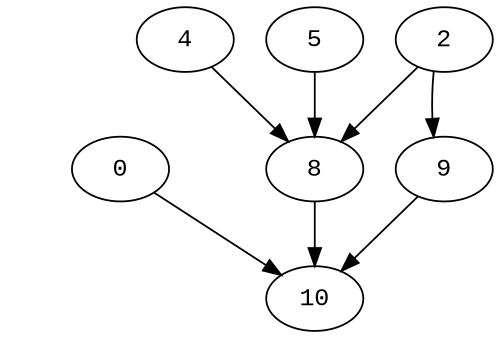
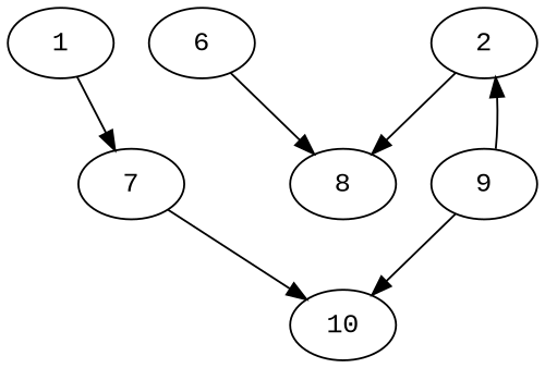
  digraph {
    fontname="Liberation Mono"
    node [alpha=0.17 fontname="Liberation Mono"]
    edge [fontname="Liberation Mono"]
-   7 [alpha=0.18 expect_size=10773504 label=0]
+   1 [expect_size=41679872]
+   7 [alpha=0.18 expect_size=10773504]
    10 [alpha=0.09 expect_size=48368640]
    2 [expect_size=25700352]
    8 [alpha=0.18 expect_size=28618752]
    9 [alpha=0.07 expect_size=36422656]
-   4 [alpha=0.06 expect_size=16736256]
-   5 [alpha=0.05 expect_size=14694400]
+   4 [alpha=0.06 expect_size=16736256 label=6]
+   1 -> 7
    7 -> 10
    2 -> 8
-   2 -> 9
-   8 -> 10
+   9 -> 2
    9 -> 10
    4 -> 8
-   5 -> 8
  }
